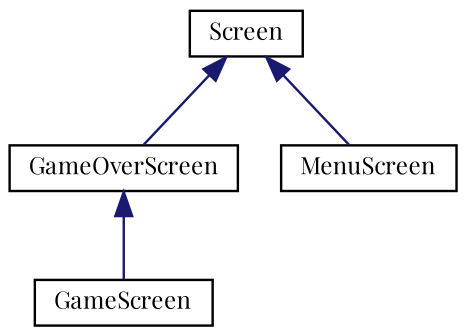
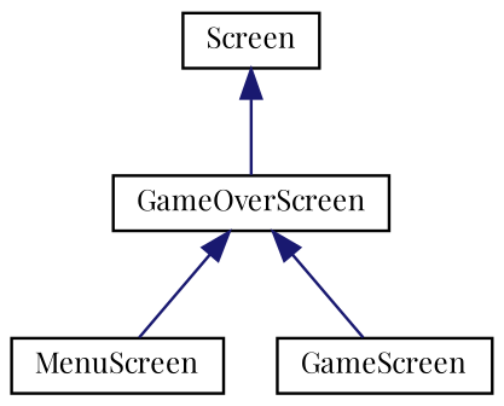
  digraph {
    fontname="Playfair Display"
    rankdir=TB
    node [color=black fillcolor=white fontname="Playfair Display" fontsize=10 shape=record style=filled]
    edge [color=midnightblue dir=back fontname="Playfair Display" fontsize=10 labelfontname=Helvetica labelfontsize=10 style=solid]
    n1 [height=0.2 label=Screen width=0.4]
    n2 [height=0.2 label=GameOverScreen width=0.4]
    n3 [height=0.2 label=MenuScreen width=0.4]
    n4 [height=0.2 label=GameScreen width=0.4]
    n1 -> n2
-   n1 -> n3
+   n2 -> n3
    n2 -> n4
  }
